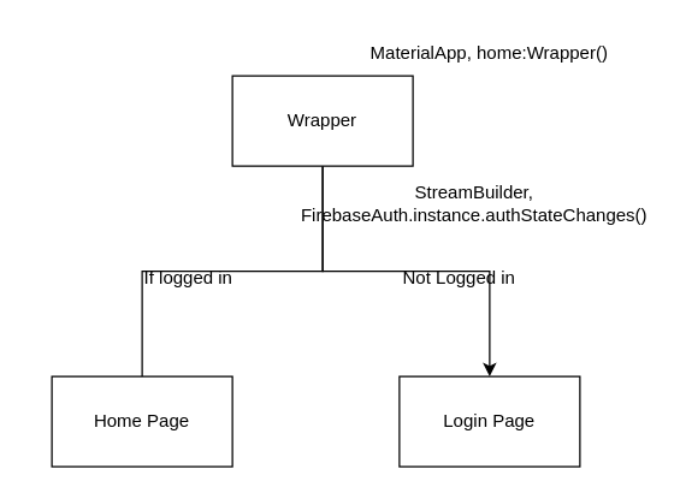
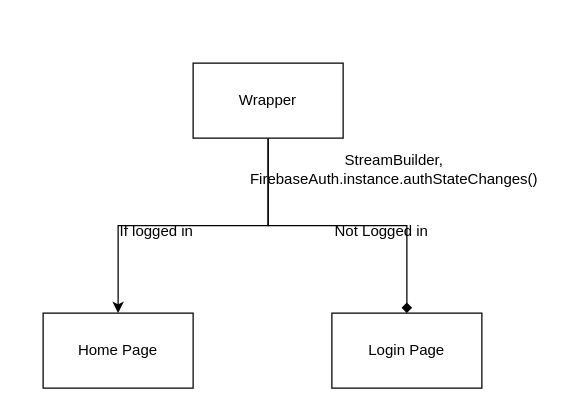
  <mxCell id="0" />
  <mxCell id="1" parent="0" />
- <mxCell id="2" style="edgeStyle=orthogonalEdgeStyle;rounded=0;orthogonalLoop=1;jettySize=auto;html=1;endArrow=none;" edge="1" parent="1" source="4" target="5"><mxGeometry relative="1" as="geometry" /></mxCell>
- <mxCell id="3" style="edgeStyle=orthogonalEdgeStyle;rounded=0;orthogonalLoop=1;jettySize=auto;html=1;" edge="1" parent="1" source="4" target="6"><mxGeometry relative="1" as="geometry" /></mxCell>
+ <mxCell id="2" style="edgeStyle=orthogonalEdgeStyle;rounded=0;orthogonalLoop=1;jettySize=auto;html=1;" edge="1" parent="1" source="4" target="5"><mxGeometry relative="1" as="geometry" /></mxCell>
+ <mxCell id="3" style="edgeStyle=orthogonalEdgeStyle;rounded=0;orthogonalLoop=1;jettySize=auto;html=1;endArrow=diamond;" edge="1" parent="1" source="4" target="6"><mxGeometry relative="1" as="geometry" /></mxCell>
  <mxCell id="4" value="Wrapper" style="rounded=0;whiteSpace=wrap;html=1;" vertex="1" parent="1"><mxGeometry x="154" y="50" width="120" height="60" as="geometry" /></mxCell>
  <mxCell id="5" value="Home Page" style="rounded=0;whiteSpace=wrap;html=1;" vertex="1" parent="1"><mxGeometry x="34" y="250" width="120" height="60" as="geometry" /></mxCell>
  <mxCell id="6" value="Login Page" style="rounded=0;whiteSpace=wrap;html=1;" vertex="1" parent="1"><mxGeometry x="265" y="250" width="120" height="60" as="geometry" /></mxCell>
- <mxCell id="7" value="MaterialApp, home:Wrapper()" style="text;html=1;strokeColor=none;fillColor=none;align=center;verticalAlign=middle;whiteSpace=wrap;rounded=0;" vertex="1" parent="1"><mxGeometry x="220" y="20" width="210" height="30" as="geometry" /></mxCell>
  <mxCell id="8" value="If logged in" style="text;html=1;strokeColor=none;fillColor=none;align=center;verticalAlign=middle;whiteSpace=wrap;rounded=0;" vertex="1" parent="1"><mxGeometry x="20" y="170" width="210" height="30" as="geometry" /></mxCell>
  <mxCell id="9" value="Not Logged in" style="text;html=1;strokeColor=none;fillColor=none;align=center;verticalAlign=middle;whiteSpace=wrap;rounded=0;" vertex="1" parent="1"><mxGeometry x="200" y="170" width="210" height="30" as="geometry" /></mxCell>
  <mxCell id="10" value="StreamBuilder,&lt;br&gt;FirebaseAuth.instance.authStateChanges()" style="text;html=1;strokeColor=none;fillColor=none;align=center;verticalAlign=middle;whiteSpace=wrap;rounded=0;" vertex="1" parent="1"><mxGeometry x="210" y="120" width="210" height="30" as="geometry" /></mxCell>
